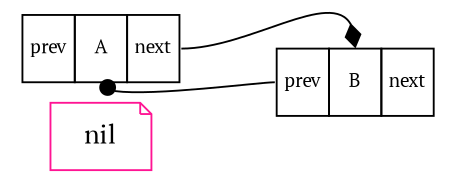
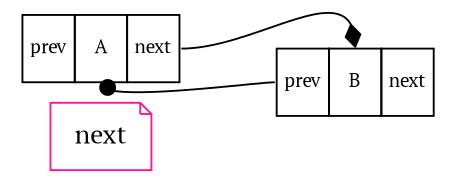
  digraph {
    nodesep=0.1
    rankdir=LR
    fontname="PT Serif"
    node [shape=plaintext fontname="PT Serif" fontsize=10 rank=same]
    edge [fontname="PT Serif"]
-   n1 [label=nil shape=note color=deeppink fontsize="" rank=""]
+   n1 [label=next shape=note color=deeppink fontsize="" rank=""]
    n2 [label=<<table border="0" cellspacing="0" cellborder="1">     <tr>         <td port="ref1" width="28" height="36" fixedsize="true">prev</td>         <td port="data" width="28" height="36" fixedsize="true">A</td>         <td port="ref2" width="28" height="36" fixedsize="true">next</td>     </tr> </table>>]
    n3 [label=<<table border="0" cellspacing="0" cellborder="1">     <tr>         <td port="ref1" width="28" height="36" fixedsize="true">prev</td>         <td port="data" width="28" height="36" fixedsize="true">B</td>         <td port="ref2" width="28" height="36" fixedsize="true">next</td>     </tr> </table>>]
    n2 -> n3 [arrowhead=diamond headport="data:n" tailport=ref2]
    n3 -> n2 [arrowhead=dot headport="data:s" tailport=ref1]
  }
